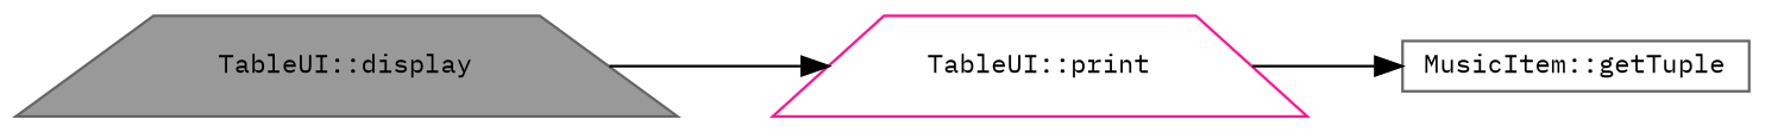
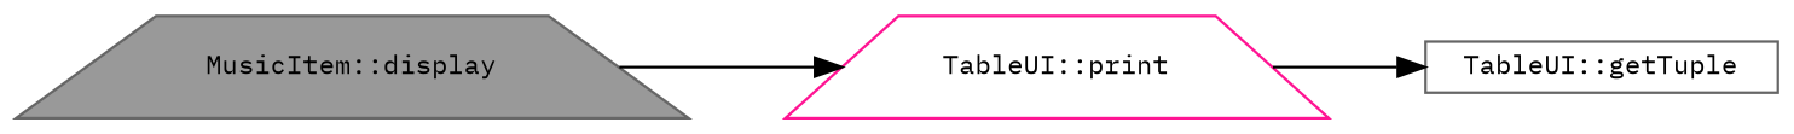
  digraph {
    fontname="IBM Plex Mono"
    rankdir=LR
    node [color=gray40 fillcolor=white fontname="IBM Plex Mono" fontsize=10 shape=trapezium style=filled]
    edge [color=black fontname="IBM Plex Mono" fontsize=10 labelfontname=Helvetica labelfontsize=10 style=solid]
-   n1 [fillcolor=grey60 fontcolor=black height=0.2 label="TableUI::display" width=0.4]
+   n1 [fillcolor=grey60 fontcolor=black height=0.2 label="MusicItem::display" width=0.4]
    n2 [color=deeppink height=0.2 label="TableUI::print" width=0.4]
-   n3 [height=0.2 label="MusicItem::getTuple" shape=box width=0.4]
+   n3 [height=0.2 label="TableUI::getTuple" shape=box width=0.4]
    n1 -> n2
    n2 -> n3
  }
